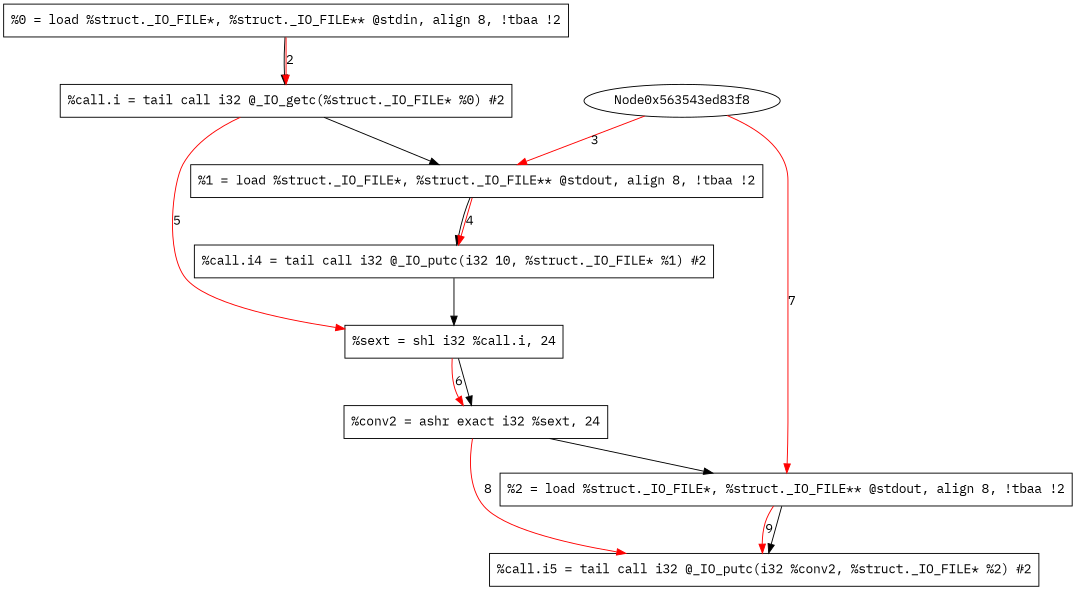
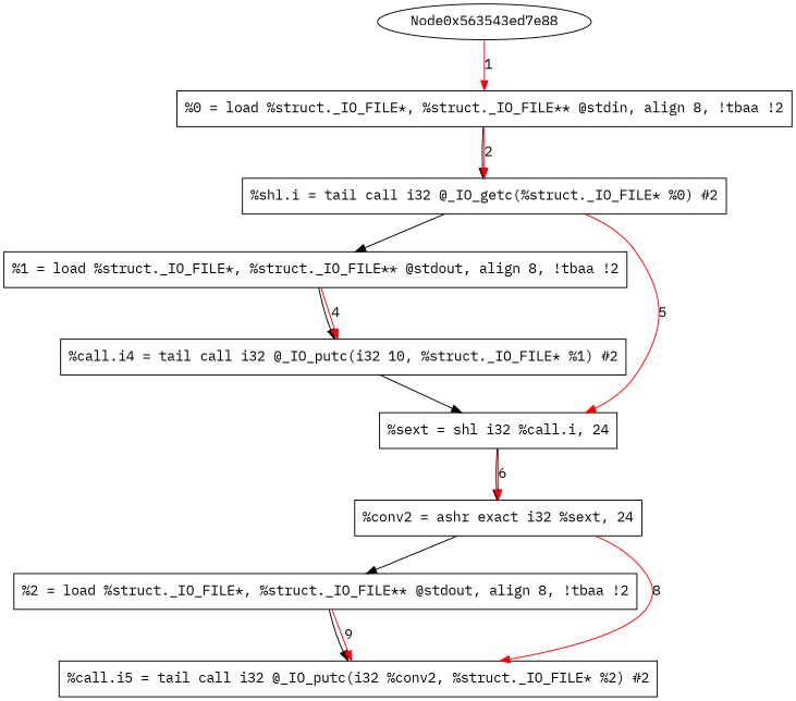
  digraph {
    fontname="IBM Plex Mono"
    node [fontname="IBM Plex Mono" shape=record]
    edge [fontname="IBM Plex Mono" color=red]
    n1 [label="  %0 = load %struct._IO_FILE*, %struct._IO_FILE** @stdin, align 8, !tbaa !2"]
-   n2 [label="  %call.i = tail call i32 @_IO_getc(%struct._IO_FILE* %0) #2"]
+   n2 [label="%shl.i = tail call i32 @_IO_getc(%struct._IO_FILE* %0) #2"]
    n3 [label="  %1 = load %struct._IO_FILE*, %struct._IO_FILE** @stdout, align 8, !tbaa !2"]
    n4 [label="  %sext = shl i32 %call.i, 24"]
    n5 [label="  %call.i4 = tail call i32 @_IO_putc(i32 10, %struct._IO_FILE* %1) #2"]
    n6 [label="  %conv2 = ashr exact i32 %sext, 24"]
    n7 [label="  %2 = load %struct._IO_FILE*, %struct._IO_FILE** @stdout, align 8, !tbaa !2"]
    n8 [label="  %call.i5 = tail call i32 @_IO_putc(i32 %conv2, %struct._IO_FILE* %2) #2"]
-   Node0x563543ed83f8 [shape=""]
+   Node0x563543ed7e88 [shape=""]
    n1 -> n2 [color=""]
    n1 -> n2 [label=2]
    n2 -> n3 [color=""]
    n2 -> n4 [label=5]
    n3 -> n5 [color=""]
    n3 -> n5 [label=4]
    n4 -> n6 [color=""]
    n4 -> n6 [label=6]
    n5 -> n4 [color=""]
    n6 -> n7 [color=""]
    n6 -> n8 [label=8]
    n7 -> n8 [color=""]
    n7 -> n8 [label=9]
-   Node0x563543ed83f8 -> n3 [label=3]
-   Node0x563543ed83f8 -> n7 [label=7]
+   Node0x563543ed7e88 -> n1 [label=1]
  }
